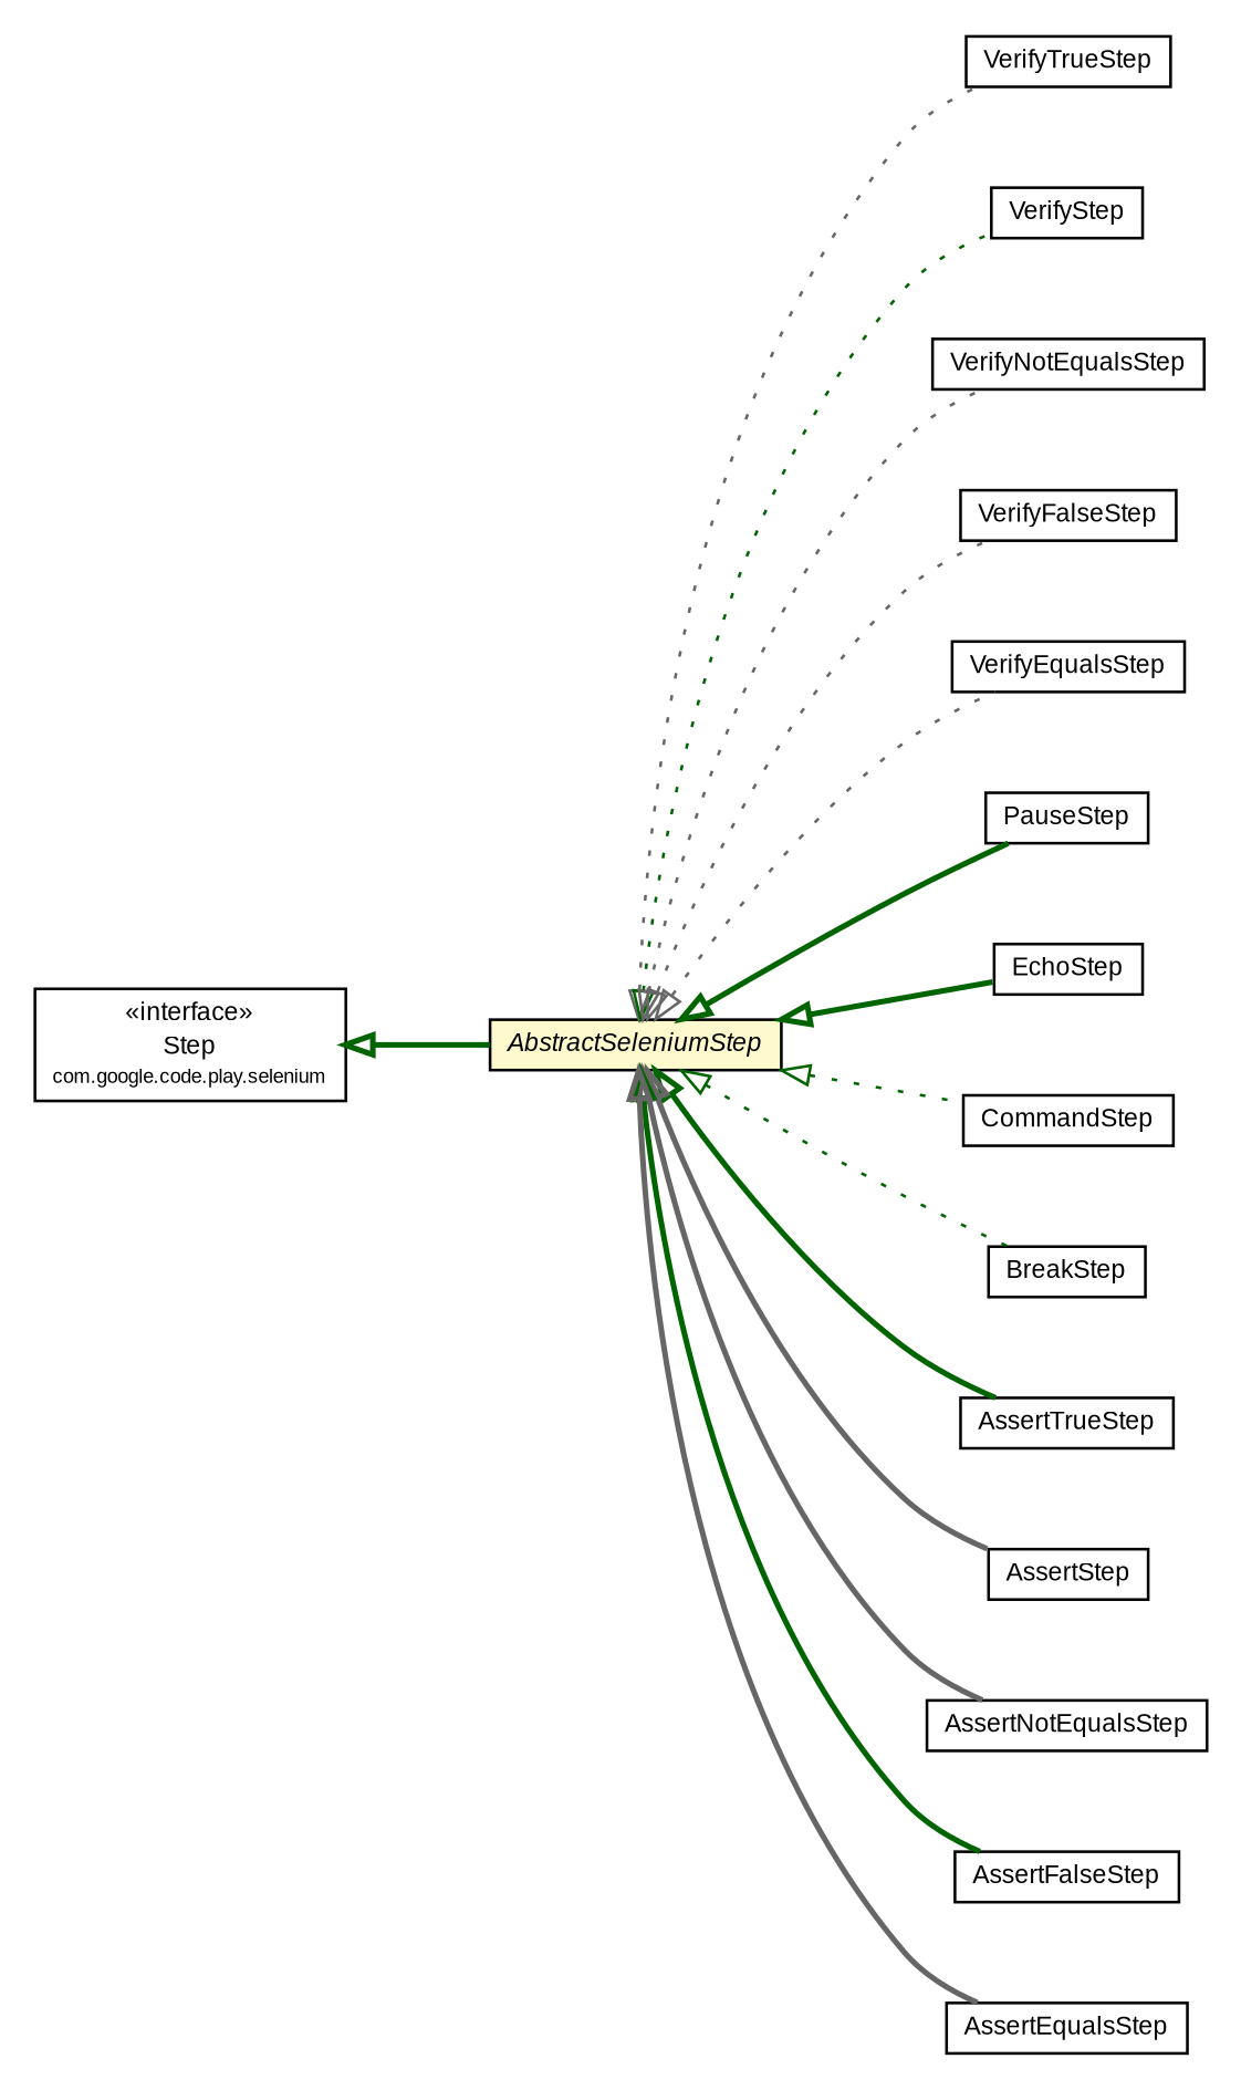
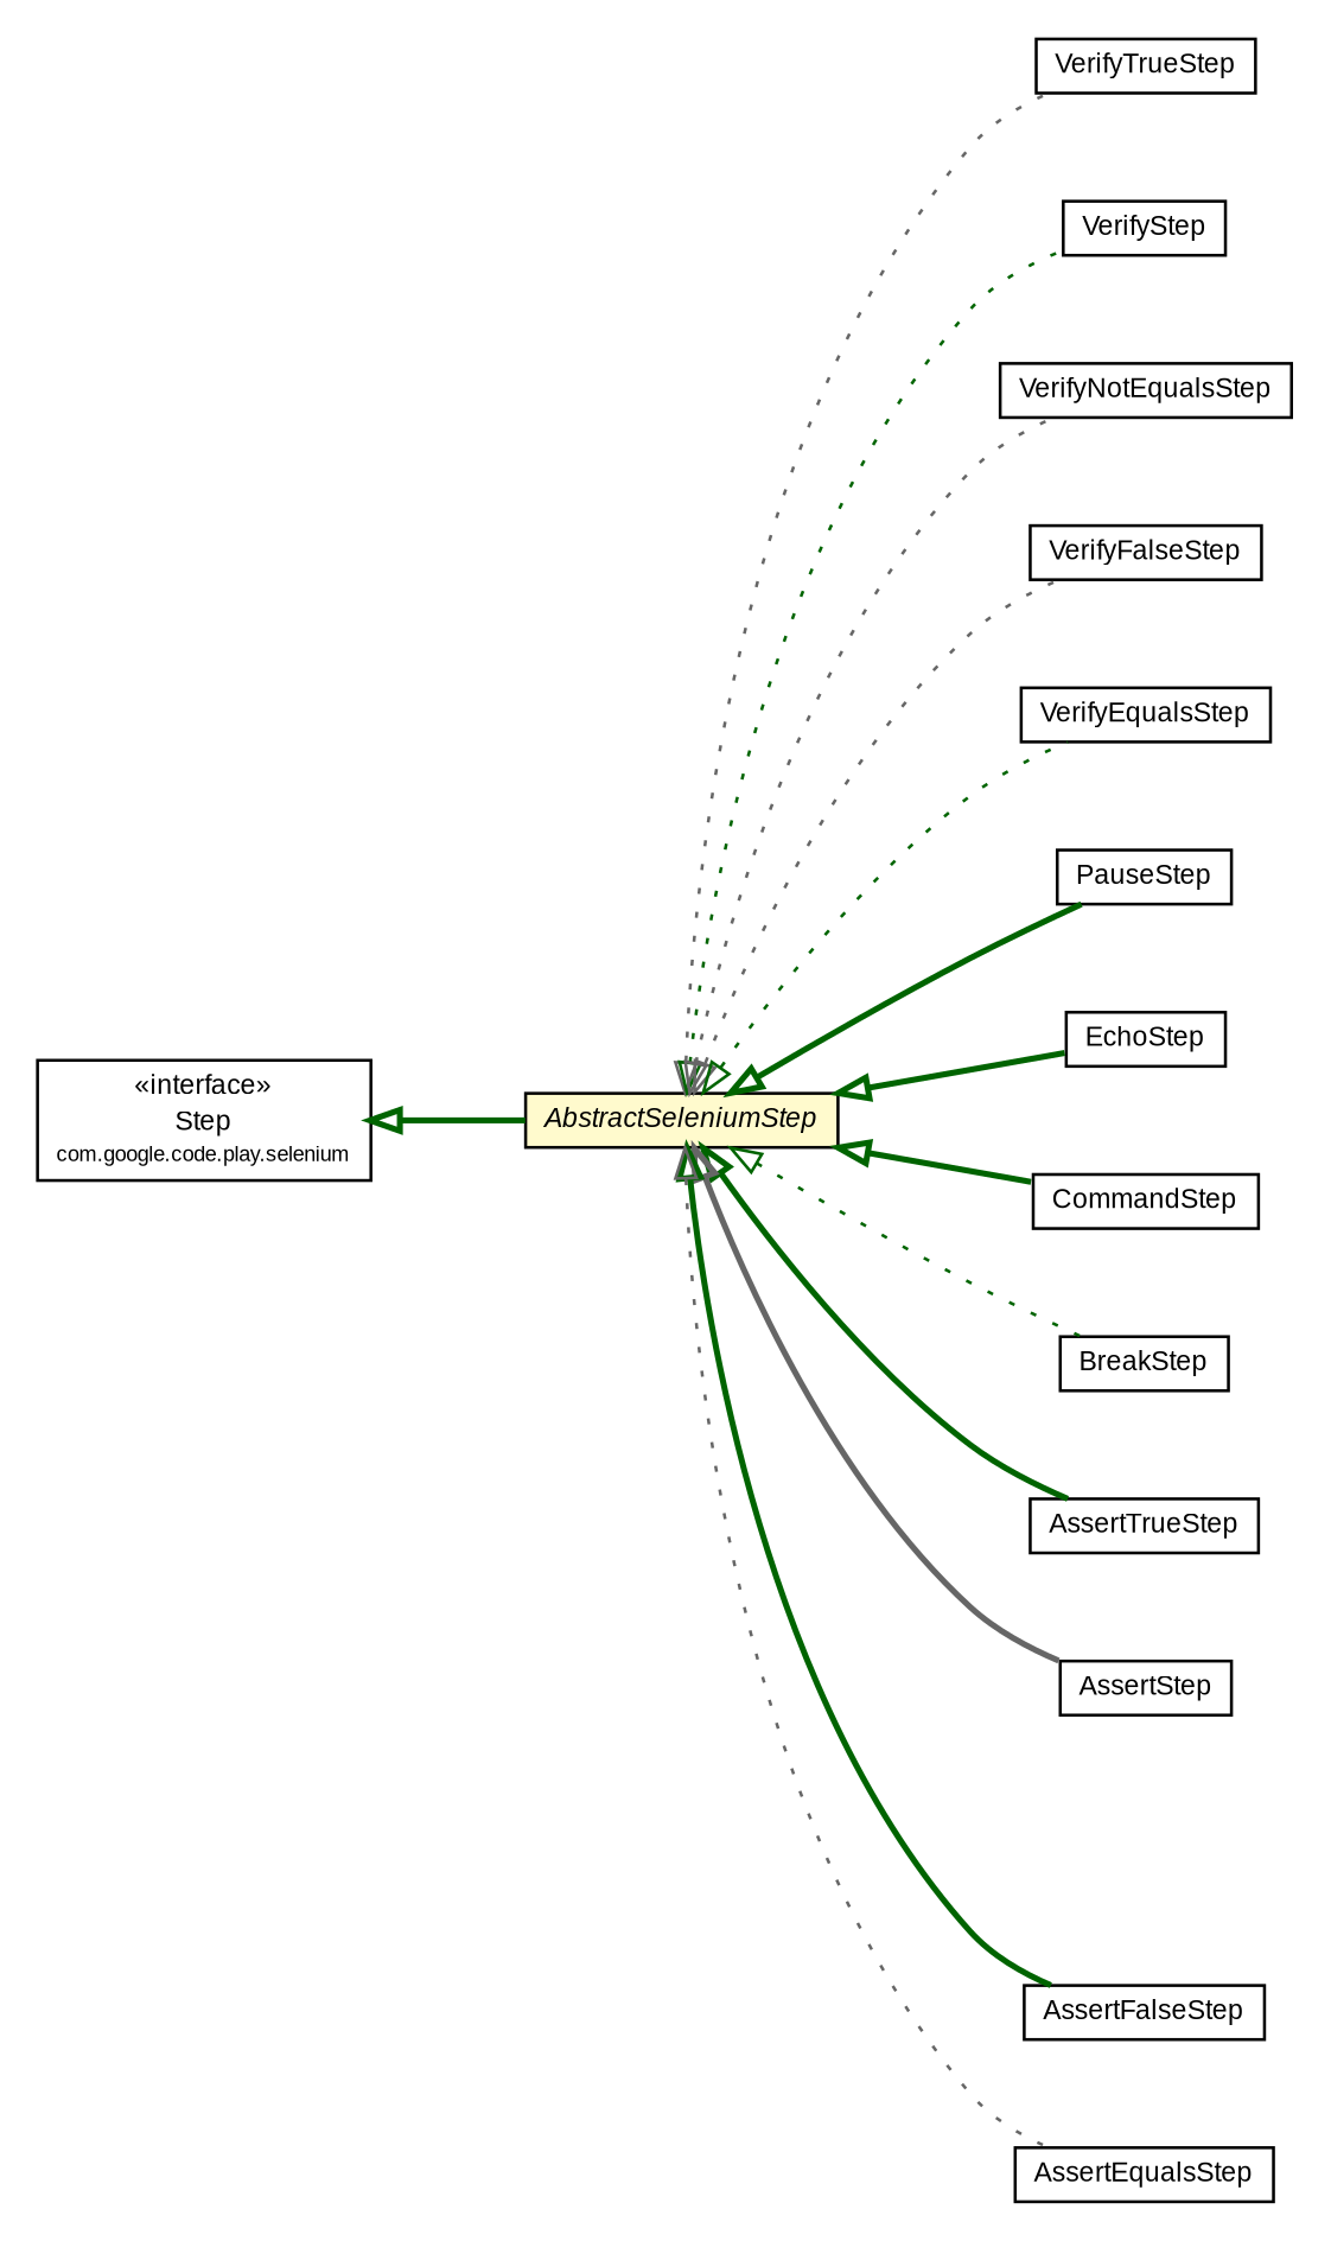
  digraph {
    nodesep=0.25
    rankdir=LR
    ranksep=0.5
    node [fontcolor=black fontname=arial fontsize=9.0 shape=plaintext]
    edge [arrowtail=empty color=darkgreen dir=back fontname=arial fontsize=10 headport=p labelfontname=arial labelfontsize=10 style=bold tailport=p]
    n1 [label=<<table title="com.google.code.play.selenium.Step" border="0" cellborder="1" cellspacing="0" cellpadding="2" port="p" href="../Step.html"> 		<tr><td><table border="0" cellspacing="0" cellpadding="1"> <tr><td align="center" balign="center"> &#171;interface&#187; </td></tr> <tr><td align="center" balign="center"> Step </td></tr> <tr><td align="center" balign="center"><font point-size="7.0"> com.google.code.play.selenium </font></td></tr> 		</table></td></tr> 		</table>>]
    n2 [label=<<table title="com.google.code.play.selenium.step.AbstractSeleniumStep" border="0" cellborder="1" cellspacing="0" cellpadding="2" port="p" bgcolor="lemonChiffon" href="./AbstractSeleniumStep.html"> 		<tr><td><table border="0" cellspacing="0" cellpadding="1"> <tr><td align="center" balign="center"><font face="arial italic"> AbstractSeleniumStep </font></td></tr> 		</table></td></tr> 		</table>>]
    n3 [label=<<table title="com.google.code.play.selenium.step.VerifyTrueStep" border="0" cellborder="1" cellspacing="0" cellpadding="2" port="p" href="./VerifyTrueStep.html"> 		<tr><td><table border="0" cellspacing="0" cellpadding="1"> <tr><td align="center" balign="center"> VerifyTrueStep </td></tr> 		</table></td></tr> 		</table>>]
    n4 [label=<<table title="com.google.code.play.selenium.step.VerifyStep" border="0" cellborder="1" cellspacing="0" cellpadding="2" port="p" href="./VerifyStep.html"> 		<tr><td><table border="0" cellspacing="0" cellpadding="1"> <tr><td align="center" balign="center"> VerifyStep </td></tr> 		</table></td></tr> 		</table>>]
    n5 [label=<<table title="com.google.code.play.selenium.step.VerifyNotEqualsStep" border="0" cellborder="1" cellspacing="0" cellpadding="2" port="p" href="./VerifyNotEqualsStep.html"> 		<tr><td><table border="0" cellspacing="0" cellpadding="1"> <tr><td align="center" balign="center"> VerifyNotEqualsStep </td></tr> 		</table></td></tr> 		</table>>]
    n6 [label=<<table title="com.google.code.play.selenium.step.VerifyFalseStep" border="0" cellborder="1" cellspacing="0" cellpadding="2" port="p" href="./VerifyFalseStep.html"> 		<tr><td><table border="0" cellspacing="0" cellpadding="1"> <tr><td align="center" balign="center"> VerifyFalseStep </td></tr> 		</table></td></tr> 		</table>>]
    n7 [label=<<table title="com.google.code.play.selenium.step.VerifyEqualsStep" border="0" cellborder="1" cellspacing="0" cellpadding="2" port="p" href="./VerifyEqualsStep.html"> 		<tr><td><table border="0" cellspacing="0" cellpadding="1"> <tr><td align="center" balign="center"> VerifyEqualsStep </td></tr> 		</table></td></tr> 		</table>>]
    n8 [label=<<table title="com.google.code.play.selenium.step.PauseStep" border="0" cellborder="1" cellspacing="0" cellpadding="2" port="p" href="./PauseStep.html"> 		<tr><td><table border="0" cellspacing="0" cellpadding="1"> <tr><td align="center" balign="center"> PauseStep </td></tr> 		</table></td></tr> 		</table>>]
    n9 [label=<<table title="com.google.code.play.selenium.step.EchoStep" border="0" cellborder="1" cellspacing="0" cellpadding="2" port="p" href="./EchoStep.html"> 		<tr><td><table border="0" cellspacing="0" cellpadding="1"> <tr><td align="center" balign="center"> EchoStep </td></tr> 		</table></td></tr> 		</table>>]
    n10 [label=<<table title="com.google.code.play.selenium.step.CommandStep" border="0" cellborder="1" cellspacing="0" cellpadding="2" port="p" href="./CommandStep.html"> 		<tr><td><table border="0" cellspacing="0" cellpadding="1"> <tr><td align="center" balign="center"> CommandStep </td></tr> 		</table></td></tr> 		</table>>]
    n11 [label=<<table title="com.google.code.play.selenium.step.BreakStep" border="0" cellborder="1" cellspacing="0" cellpadding="2" port="p" href="./BreakStep.html"> 		<tr><td><table border="0" cellspacing="0" cellpadding="1"> <tr><td align="center" balign="center"> BreakStep </td></tr> 		</table></td></tr> 		</table>>]
    n12 [label=<<table title="com.google.code.play.selenium.step.AssertTrueStep" border="0" cellborder="1" cellspacing="0" cellpadding="2" port="p" href="./AssertTrueStep.html"> 		<tr><td><table border="0" cellspacing="0" cellpadding="1"> <tr><td align="center" balign="center"> AssertTrueStep </td></tr> 		</table></td></tr> 		</table>>]
    n13 [label=<<table title="com.google.code.play.selenium.step.AssertStep" border="0" cellborder="1" cellspacing="0" cellpadding="2" port="p" href="./AssertStep.html"> 		<tr><td><table border="0" cellspacing="0" cellpadding="1"> <tr><td align="center" balign="center"> AssertStep </td></tr> 		</table></td></tr> 		</table>>]
-   n14 [label=<<table title="com.google.code.play.selenium.step.AssertNotEqualsStep" border="0" cellborder="1" cellspacing="0" cellpadding="2" port="p" href="./AssertNotEqualsStep.html"> 		<tr><td><table border="0" cellspacing="0" cellpadding="1"> <tr><td align="center" balign="center"> AssertNotEqualsStep </td></tr> 		</table></td></tr> 		</table>>]
    n15 [label=<<table title="com.google.code.play.selenium.step.AssertFalseStep" border="0" cellborder="1" cellspacing="0" cellpadding="2" port="p" href="./AssertFalseStep.html"> 		<tr><td><table border="0" cellspacing="0" cellpadding="1"> <tr><td align="center" balign="center"> AssertFalseStep </td></tr> 		</table></td></tr> 		</table>>]
    n16 [label=<<table title="com.google.code.play.selenium.step.AssertEqualsStep" border="0" cellborder="1" cellspacing="0" cellpadding="2" port="p" href="./AssertEqualsStep.html"> 		<tr><td><table border="0" cellspacing="0" cellpadding="1"> <tr><td align="center" balign="center"> AssertEqualsStep </td></tr> 		</table></td></tr> 		</table>>]
    n1 -> n2
    n2 -> n3 [color=gray40 style=dotted]
    n2 -> n4 [style=dotted]
    n2 -> n5 [color=gray40 style=dotted]
    n2 -> n6 [color=gray40 style=dotted]
-   n2 -> n7 [color=gray40 style=dotted]
+   n2 -> n7 [style=dotted]
    n2 -> n8
    n2 -> n9
-   n2 -> n10 [style=dotted]
+   n2 -> n10
    n2 -> n11 [style=dotted]
    n2 -> n12
    n2 -> n13 [color=gray40]
-   n2 -> n14 [color=gray40]
    n2 -> n15
-   n2 -> n16 [color=gray40]
+   n2 -> n16 [color=gray40 style=dotted]
  }
